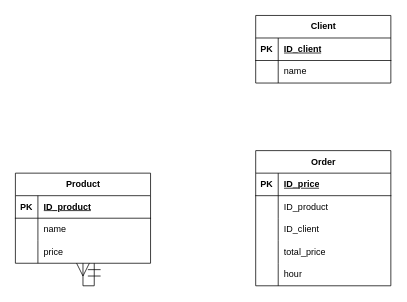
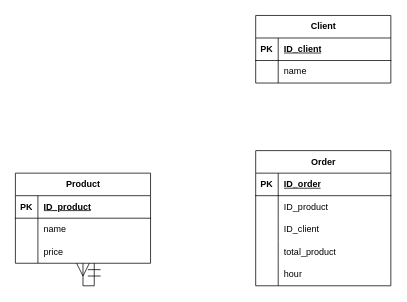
  <mxCell id="0" />
  <mxCell id="1" parent="0" />
  <mxCell id="2" value="Product" style="shape=table;startSize=30;container=1;collapsible=1;childLayout=tableLayout;fixedRows=1;rowLines=0;fontStyle=1;align=center;resizeLast=1;html=1;" parent="1" vertex="1"><mxGeometry x="20" y="230" width="180" height="120" as="geometry" /></mxCell>
  <mxCell id="3" value="" style="shape=tableRow;horizontal=0;startSize=0;swimlaneHead=0;swimlaneBody=0;fillColor=none;collapsible=0;dropTarget=0;points=[[0,0.5],[1,0.5]];portConstraint=eastwest;top=0;left=0;right=0;bottom=1;" parent="2" vertex="1"><mxGeometry y="30" width="180" height="30" as="geometry" /></mxCell>
  <mxCell id="4" value="PK" style="shape=partialRectangle;connectable=0;fillColor=none;top=0;left=0;bottom=0;right=0;fontStyle=1;overflow=hidden;whiteSpace=wrap;html=1;" parent="3" vertex="1"><mxGeometry width="30" height="30" as="geometry"><mxRectangle width="30" height="30" as="alternateBounds" /></mxGeometry></mxCell>
  <mxCell id="5" value="ID_product" style="shape=partialRectangle;connectable=0;fillColor=none;top=0;left=0;bottom=0;right=0;align=left;spacingLeft=6;fontStyle=5;overflow=hidden;whiteSpace=wrap;html=1;" parent="3" vertex="1"><mxGeometry x="30" width="150" height="30" as="geometry"><mxRectangle width="150" height="30" as="alternateBounds" /></mxGeometry></mxCell>
  <mxCell id="6" value="" style="shape=tableRow;horizontal=0;startSize=0;swimlaneHead=0;swimlaneBody=0;fillColor=none;collapsible=0;dropTarget=0;points=[[0,0.5],[1,0.5]];portConstraint=eastwest;top=0;left=0;right=0;bottom=0;" parent="2" vertex="1"><mxGeometry y="60" width="180" height="30" as="geometry" /></mxCell>
  <mxCell id="7" value="" style="shape=partialRectangle;connectable=0;fillColor=none;top=0;left=0;bottom=0;right=0;editable=1;overflow=hidden;whiteSpace=wrap;html=1;" parent="6" vertex="1"><mxGeometry width="30" height="30" as="geometry"><mxRectangle width="30" height="30" as="alternateBounds" /></mxGeometry></mxCell>
  <mxCell id="8" value="name" style="shape=partialRectangle;connectable=0;fillColor=none;top=0;left=0;bottom=0;right=0;align=left;spacingLeft=6;overflow=hidden;whiteSpace=wrap;html=1;" parent="6" vertex="1"><mxGeometry x="30" width="150" height="30" as="geometry"><mxRectangle width="150" height="30" as="alternateBounds" /></mxGeometry></mxCell>
  <mxCell id="9" value="" style="shape=tableRow;horizontal=0;startSize=0;swimlaneHead=0;swimlaneBody=0;fillColor=none;collapsible=0;dropTarget=0;points=[[0,0.5],[1,0.5]];portConstraint=eastwest;top=0;left=0;right=0;bottom=0;" parent="2" vertex="1"><mxGeometry y="90" width="180" height="30" as="geometry" /></mxCell>
  <mxCell id="10" value="" style="shape=partialRectangle;connectable=0;fillColor=none;top=0;left=0;bottom=0;right=0;editable=1;overflow=hidden;whiteSpace=wrap;html=1;" parent="9" vertex="1"><mxGeometry width="30" height="30" as="geometry"><mxRectangle width="30" height="30" as="alternateBounds" /></mxGeometry></mxCell>
  <mxCell id="11" value="price" style="shape=partialRectangle;connectable=0;fillColor=none;top=0;left=0;bottom=0;right=0;align=left;spacingLeft=6;overflow=hidden;whiteSpace=wrap;html=1;" parent="9" vertex="1"><mxGeometry x="30" width="150" height="30" as="geometry"><mxRectangle width="150" height="30" as="alternateBounds" /></mxGeometry></mxCell>
  <mxCell id="12" value="Order" style="shape=table;startSize=30;container=1;collapsible=1;childLayout=tableLayout;fixedRows=1;rowLines=0;fontStyle=1;align=center;resizeLast=1;html=1;" parent="1" vertex="1"><mxGeometry x="340" y="200" width="180" height="180" as="geometry" /></mxCell>
  <mxCell id="13" value="" style="shape=tableRow;horizontal=0;startSize=0;swimlaneHead=0;swimlaneBody=0;fillColor=none;collapsible=0;dropTarget=0;points=[[0,0.5],[1,0.5]];portConstraint=eastwest;top=0;left=0;right=0;bottom=1;" parent="12" vertex="1"><mxGeometry y="30" width="180" height="30" as="geometry" /></mxCell>
  <mxCell id="14" value="PK" style="shape=partialRectangle;connectable=0;fillColor=none;top=0;left=0;bottom=0;right=0;fontStyle=1;overflow=hidden;whiteSpace=wrap;html=1;" parent="13" vertex="1"><mxGeometry width="30" height="30" as="geometry"><mxRectangle width="30" height="30" as="alternateBounds" /></mxGeometry></mxCell>
- <mxCell id="15" value="ID_price" style="shape=partialRectangle;connectable=0;fillColor=none;top=0;left=0;bottom=0;right=0;align=left;spacingLeft=6;fontStyle=5;overflow=hidden;whiteSpace=wrap;html=1;" parent="13" vertex="1"><mxGeometry x="30" width="150" height="30" as="geometry"><mxRectangle width="150" height="30" as="alternateBounds" /></mxGeometry></mxCell>
+ <mxCell id="15" value="ID_order" style="shape=partialRectangle;connectable=0;fillColor=none;top=0;left=0;bottom=0;right=0;align=left;spacingLeft=6;fontStyle=5;overflow=hidden;whiteSpace=wrap;html=1;" parent="13" vertex="1"><mxGeometry x="30" width="150" height="30" as="geometry"><mxRectangle width="150" height="30" as="alternateBounds" /></mxGeometry></mxCell>
  <mxCell id="16" value="" style="shape=tableRow;horizontal=0;startSize=0;swimlaneHead=0;swimlaneBody=0;fillColor=none;collapsible=0;dropTarget=0;points=[[0,0.5],[1,0.5]];portConstraint=eastwest;top=0;left=0;right=0;bottom=0;" parent="12" vertex="1"><mxGeometry y="60" width="180" height="30" as="geometry" /></mxCell>
  <mxCell id="17" value="" style="shape=partialRectangle;connectable=0;fillColor=none;top=0;left=0;bottom=0;right=0;editable=1;overflow=hidden;whiteSpace=wrap;html=1;" parent="16" vertex="1"><mxGeometry width="30" height="30" as="geometry"><mxRectangle width="30" height="30" as="alternateBounds" /></mxGeometry></mxCell>
  <mxCell id="18" value="ID_product" style="shape=partialRectangle;connectable=0;fillColor=none;top=0;left=0;bottom=0;right=0;align=left;spacingLeft=6;overflow=hidden;whiteSpace=wrap;html=1;" parent="16" vertex="1"><mxGeometry x="30" width="150" height="30" as="geometry"><mxRectangle width="150" height="30" as="alternateBounds" /></mxGeometry></mxCell>
  <mxCell id="19" value="" style="shape=tableRow;horizontal=0;startSize=0;swimlaneHead=0;swimlaneBody=0;fillColor=none;collapsible=0;dropTarget=0;points=[[0,0.5],[1,0.5]];portConstraint=eastwest;top=0;left=0;right=0;bottom=0;" parent="12" vertex="1"><mxGeometry y="90" width="180" height="30" as="geometry" /></mxCell>
  <mxCell id="20" value="" style="shape=partialRectangle;connectable=0;fillColor=none;top=0;left=0;bottom=0;right=0;editable=1;overflow=hidden;whiteSpace=wrap;html=1;" parent="19" vertex="1"><mxGeometry width="30" height="30" as="geometry"><mxRectangle width="30" height="30" as="alternateBounds" /></mxGeometry></mxCell>
  <mxCell id="21" value="ID_client" style="shape=partialRectangle;connectable=0;fillColor=none;top=0;left=0;bottom=0;right=0;align=left;spacingLeft=6;overflow=hidden;whiteSpace=wrap;html=1;" parent="19" vertex="1"><mxGeometry x="30" width="150" height="30" as="geometry"><mxRectangle width="150" height="30" as="alternateBounds" /></mxGeometry></mxCell>
  <mxCell id="22" style="shape=tableRow;horizontal=0;startSize=0;swimlaneHead=0;swimlaneBody=0;fillColor=none;collapsible=0;dropTarget=0;points=[[0,0.5],[1,0.5]];portConstraint=eastwest;top=0;left=0;right=0;bottom=0;" parent="12" vertex="1"><mxGeometry y="120" width="180" height="30" as="geometry" /></mxCell>
  <mxCell id="23" style="shape=partialRectangle;connectable=0;fillColor=none;top=0;left=0;bottom=0;right=0;editable=1;overflow=hidden;whiteSpace=wrap;html=1;" parent="22" vertex="1"><mxGeometry width="30" height="30" as="geometry"><mxRectangle width="30" height="30" as="alternateBounds" /></mxGeometry></mxCell>
- <mxCell id="24" value="total_price" style="shape=partialRectangle;connectable=0;fillColor=none;top=0;left=0;bottom=0;right=0;align=left;spacingLeft=6;overflow=hidden;whiteSpace=wrap;html=1;" parent="22" vertex="1"><mxGeometry x="30" width="150" height="30" as="geometry"><mxRectangle width="150" height="30" as="alternateBounds" /></mxGeometry></mxCell>
+ <mxCell id="24" value="total_product" style="shape=partialRectangle;connectable=0;fillColor=none;top=0;left=0;bottom=0;right=0;align=left;spacingLeft=6;overflow=hidden;whiteSpace=wrap;html=1;" parent="22" vertex="1"><mxGeometry x="30" width="150" height="30" as="geometry"><mxRectangle width="150" height="30" as="alternateBounds" /></mxGeometry></mxCell>
  <mxCell id="25" style="shape=tableRow;horizontal=0;startSize=0;swimlaneHead=0;swimlaneBody=0;fillColor=none;collapsible=0;dropTarget=0;points=[[0,0.5],[1,0.5]];portConstraint=eastwest;top=0;left=0;right=0;bottom=0;" vertex="1" parent="12"><mxGeometry y="150" width="180" height="30" as="geometry" /></mxCell>
  <mxCell id="26" style="shape=partialRectangle;connectable=0;fillColor=none;top=0;left=0;bottom=0;right=0;editable=1;overflow=hidden;whiteSpace=wrap;html=1;" vertex="1" parent="25"><mxGeometry width="30" height="30" as="geometry"><mxRectangle width="30" height="30" as="alternateBounds" /></mxGeometry></mxCell>
  <mxCell id="27" value="hour" style="shape=partialRectangle;connectable=0;fillColor=none;top=0;left=0;bottom=0;right=0;align=left;spacingLeft=6;overflow=hidden;whiteSpace=wrap;html=1;" vertex="1" parent="25"><mxGeometry x="30" width="150" height="30" as="geometry"><mxRectangle width="150" height="30" as="alternateBounds" /></mxGeometry></mxCell>
  <mxCell id="28" style="edgeStyle=orthogonalEdgeStyle;rounded=0;orthogonalLoop=1;jettySize=auto;html=1;endArrow=ERmandOne;endFill=0;startArrow=ERmany;startFill=0;endSize=15;startSize=15;" parent="1" source="2" target="11" edge="1"><mxGeometry relative="1" as="geometry" /></mxCell>
  <mxCell id="29" value="Client" style="shape=table;startSize=30;container=1;collapsible=1;childLayout=tableLayout;fixedRows=1;rowLines=0;fontStyle=1;align=center;resizeLast=1;html=1;" parent="1" vertex="1"><mxGeometry x="340" y="20" width="180" height="90" as="geometry" /></mxCell>
  <mxCell id="30" value="" style="shape=tableRow;horizontal=0;startSize=0;swimlaneHead=0;swimlaneBody=0;fillColor=none;collapsible=0;dropTarget=0;points=[[0,0.5],[1,0.5]];portConstraint=eastwest;top=0;left=0;right=0;bottom=1;" parent="29" vertex="1"><mxGeometry y="30" width="180" height="30" as="geometry" /></mxCell>
  <mxCell id="31" value="PK" style="shape=partialRectangle;connectable=0;fillColor=none;top=0;left=0;bottom=0;right=0;fontStyle=1;overflow=hidden;whiteSpace=wrap;html=1;" parent="30" vertex="1"><mxGeometry width="30" height="30" as="geometry"><mxRectangle width="30" height="30" as="alternateBounds" /></mxGeometry></mxCell>
  <mxCell id="32" value="ID_client" style="shape=partialRectangle;connectable=0;fillColor=none;top=0;left=0;bottom=0;right=0;align=left;spacingLeft=6;fontStyle=5;overflow=hidden;whiteSpace=wrap;html=1;" parent="30" vertex="1"><mxGeometry x="30" width="150" height="30" as="geometry"><mxRectangle width="150" height="30" as="alternateBounds" /></mxGeometry></mxCell>
  <mxCell id="33" value="" style="shape=tableRow;horizontal=0;startSize=0;swimlaneHead=0;swimlaneBody=0;fillColor=none;collapsible=0;dropTarget=0;points=[[0,0.5],[1,0.5]];portConstraint=eastwest;top=0;left=0;right=0;bottom=0;" parent="29" vertex="1"><mxGeometry y="60" width="180" height="30" as="geometry" /></mxCell>
  <mxCell id="34" value="" style="shape=partialRectangle;connectable=0;fillColor=none;top=0;left=0;bottom=0;right=0;editable=1;overflow=hidden;whiteSpace=wrap;html=1;" parent="33" vertex="1"><mxGeometry width="30" height="30" as="geometry"><mxRectangle width="30" height="30" as="alternateBounds" /></mxGeometry></mxCell>
  <mxCell id="35" value="name" style="shape=partialRectangle;connectable=0;fillColor=none;top=0;left=0;bottom=0;right=0;align=left;spacingLeft=6;overflow=hidden;whiteSpace=wrap;html=1;" parent="33" vertex="1"><mxGeometry x="30" width="150" height="30" as="geometry"><mxRectangle width="150" height="30" as="alternateBounds" /></mxGeometry></mxCell>
